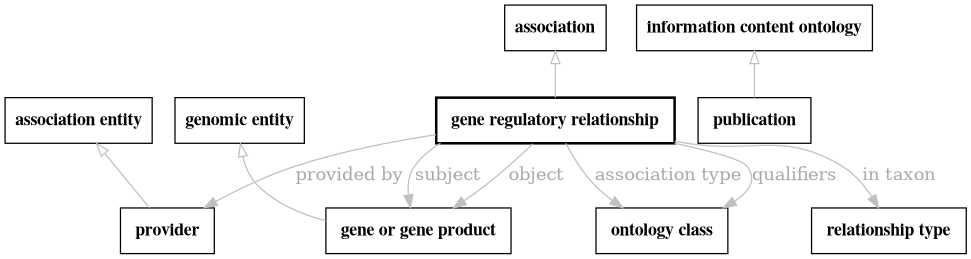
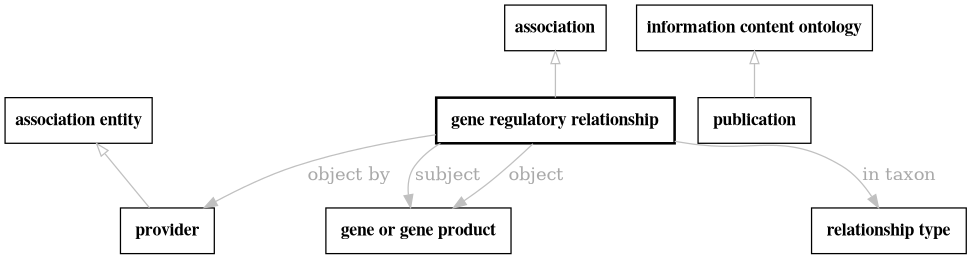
  digraph {
    fontsize=32
    penwidth=5
    node [color=black fontname="times bold" shape=rectangle style=solid]
    edge [color=gray fontcolor=darkgray]
    n1 [label=" gene regulatory relationship " style=bold]
    n2 [label=" provider "]
-   n3 [label=" ontology class "]
    n4 [label=" gene or gene product "]
    n5 [label=" relationship type "]
    n6 [label=" publication "]
    association [style=""]
    n8 [label="association entity" style=""]
    n9 [label="information content ontology" style=""]
-   "genomic entity" [style=""]
-   n1 -> n2 [label="provided by"]
-   n1 -> n3 [label=qualifiers]
-   n1 -> n3 [label="association type"]
+   n1 -> n2 [label="object by"]
    n1 -> n4 [label=object]
    n1 -> n4 [label=subject]
    n1 -> n5 [label="in taxon"]
    association -> n1 [arrowtail=onormal dir=back]
    n8 -> n2 [arrowtail=onormal dir=back]
    n9 -> n6 [arrowtail=onormal dir=back]
-   "genomic entity" -> n4 [arrowtail=onormal dir=back]
  }
